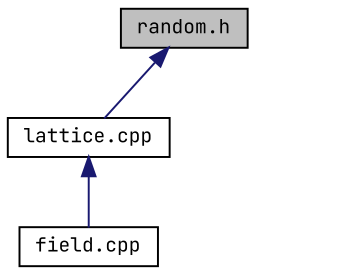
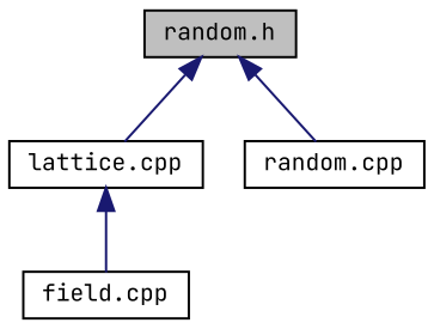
  digraph {
    fontname="JetBrains Mono"
    node [color=black fillcolor=white fontname="JetBrains Mono" fontsize=10 shape=record style=filled]
    edge [color=midnightblue dir=back fontname="JetBrains Mono" fontsize=10 labelfontname=Helvetica labelfontsize=10 style=solid]
    n1 [fillcolor=grey75 fontcolor=black height=0.2 label="random.h" width=0.4]
    n2 [height=0.2 label="lattice.cpp" width=0.4]
+   n3 [height=0.2 label="random.cpp" width=0.4]
    n4 [height=0.2 label="field.cpp" width=0.4]
    n1 -> n2
+   n1 -> n3
    n2 -> n4
  }
